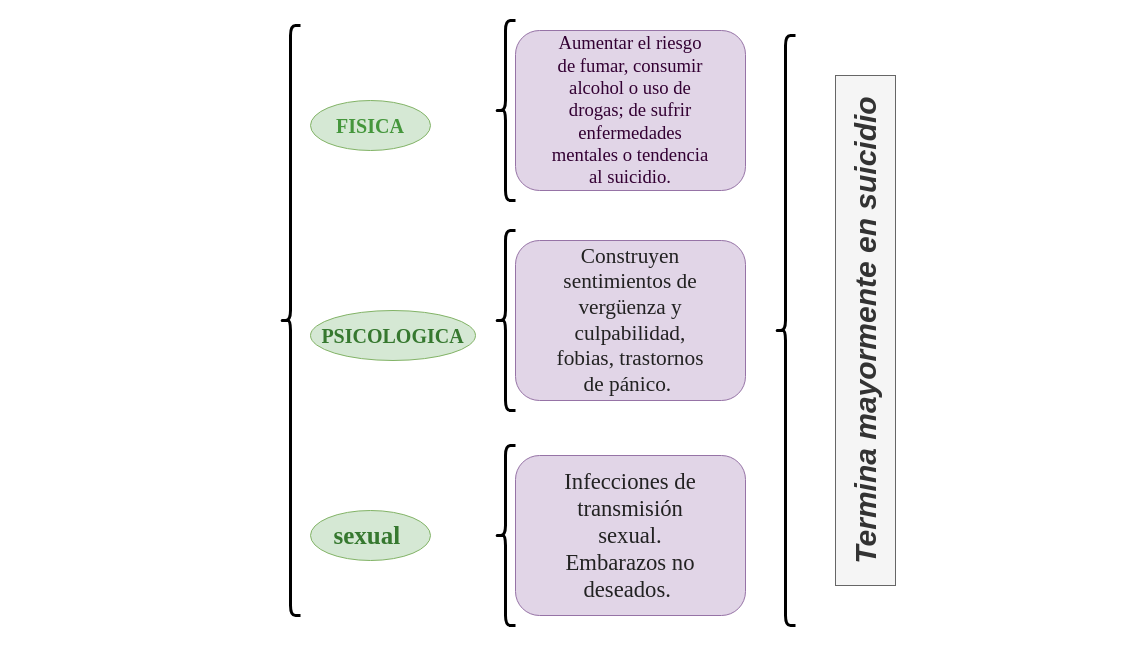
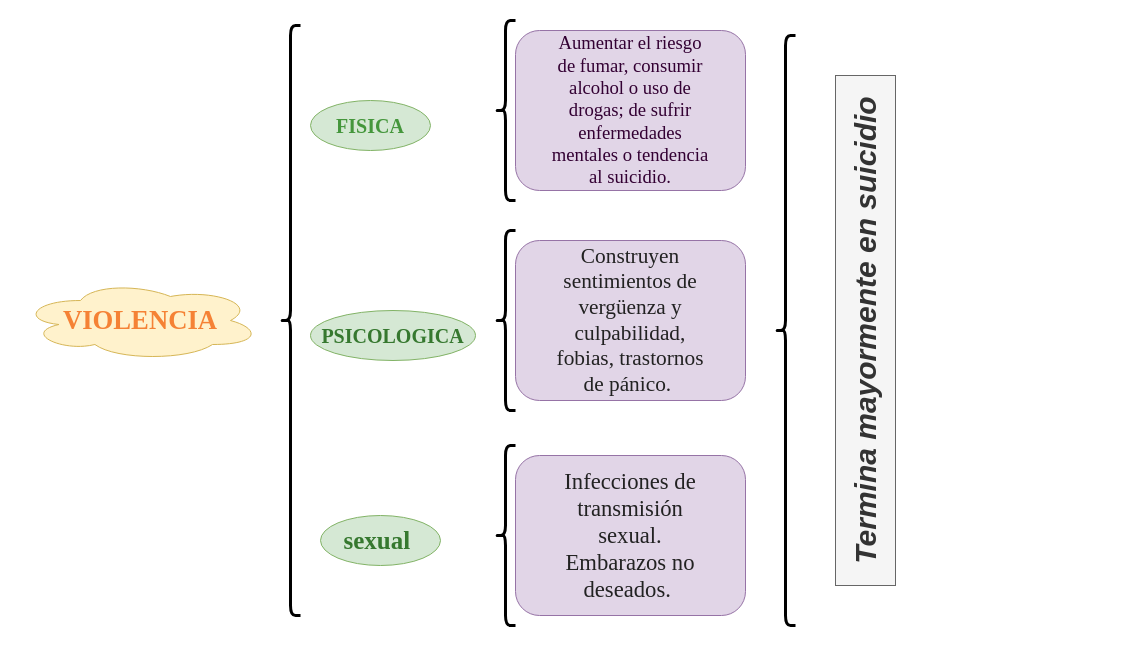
  <mxCell id="0" />
  <mxCell id="1" parent="0" />
+ <mxCell id="2" value="&lt;div&gt;&lt;span style=&quot;mso-spacerun:'yes';font-size:19.995pt;font-family:GlacialIndifference-Bold;color:rgb(245,130,53);font-weight:bold;&quot;&gt;VIOLENCIA&lt;/span&gt;&lt;/div&gt;" style="ellipse;shape=cloud;whiteSpace=wrap;html=1;fillColor=#fff2cc;strokeColor=#d6b656;" vertex="1" parent="1"><mxGeometry x="20" y="280" width="240" height="80" as="geometry" /></mxCell>
  <mxCell id="3" value="" style="shape=curlyBracket;whiteSpace=wrap;html=1;rounded=1;labelPosition=left;verticalLabelPosition=middle;align=right;verticalAlign=middle;strokeWidth=3;" vertex="1" parent="1"><mxGeometry x="280" y="25" width="20" height="590" as="geometry" /></mxCell>
  <mxCell id="4" value="&lt;div&gt;&lt;span style=&quot;font-size: 15pt; font-family: GlacialIndifference-Bold; font-weight: bold;&quot;&gt;&lt;font color=&quot;#44963b&quot;&gt;FISICA&lt;/font&gt;&lt;/span&gt;&lt;/div&gt;" style="ellipse;whiteSpace=wrap;html=1;fillColor=#d5e8d4;strokeColor=#82b366;" vertex="1" parent="1"><mxGeometry x="310" y="100" width="120" height="50" as="geometry" /></mxCell>
  <mxCell id="5" value="&lt;div&gt;&lt;span style=&quot;font-size: 15pt; font-family: GlacialIndifference-Bold; font-weight: bold;&quot;&gt;&lt;font color=&quot;#36782f&quot;&gt;PSICOLOGICA&lt;/font&gt;&lt;/span&gt;&lt;/div&gt;" style="ellipse;whiteSpace=wrap;html=1;fillColor=#d5e8d4;strokeColor=#82b366;" vertex="1" parent="1"><mxGeometry x="310" y="310" width="165" height="50" as="geometry" /></mxCell>
- <mxCell id="6" value="&lt;div&gt;&lt;span style=&quot;font-family: GlacialIndifference-Bold; font-weight: bold;&quot;&gt;&lt;font color=&quot;#36782f&quot; style=&quot;font-size: 25px;&quot;&gt;sexual&amp;nbsp;&lt;/font&gt;&lt;/span&gt;&lt;/div&gt;" style="ellipse;whiteSpace=wrap;html=1;fillColor=#d5e8d4;strokeColor=#82b366;" vertex="1" parent="1"><mxGeometry x="310" y="510" width="120" height="50" as="geometry" /></mxCell>
+ <mxCell id="6" value="&lt;div&gt;&lt;span style=&quot;font-family: GlacialIndifference-Bold; font-weight: bold;&quot;&gt;&lt;font color=&quot;#36782f&quot; style=&quot;font-size: 25px;&quot;&gt;sexual&amp;nbsp;&lt;/font&gt;&lt;/span&gt;&lt;/div&gt;" style="ellipse;whiteSpace=wrap;html=1;fillColor=#d5e8d4;strokeColor=#82b366;" vertex="1" parent="1"><mxGeometry x="320" y="515" width="120" height="50" as="geometry" /></mxCell>
  <mxCell id="7" value="" style="shape=curlyBracket;whiteSpace=wrap;html=1;rounded=1;labelPosition=left;verticalLabelPosition=middle;align=right;verticalAlign=middle;strokeWidth=3;" vertex="1" parent="1"><mxGeometry x="495" y="20" width="20" height="180" as="geometry" /></mxCell>
  <mxCell id="8" value="&lt;div&gt;&lt;span style=&quot;font-size: 13.995pt; font-family: GlacialIndifference;&quot;&gt;&lt;font color=&quot;#330033&quot;&gt;Aumentar el riesgo&lt;br&gt;&lt;/font&gt;&lt;/span&gt;&lt;/div&gt;&lt;div&gt;&lt;span style=&quot;font-size: 13.995pt; font-family: GlacialIndifference;&quot;&gt;&lt;font color=&quot;#330033&quot;&gt;de fumar, consumir&lt;br&gt;&lt;/font&gt;&lt;/span&gt;&lt;/div&gt;&lt;div&gt;&lt;span style=&quot;font-size: 13.995pt; font-family: GlacialIndifference;&quot;&gt;&lt;font color=&quot;#330033&quot;&gt;alcohol o uso de&lt;br&gt;&lt;/font&gt;&lt;/span&gt;&lt;/div&gt;&lt;div&gt;&lt;span style=&quot;font-size: 13.995pt; font-family: GlacialIndifference;&quot;&gt;&lt;font color=&quot;#330033&quot;&gt;drogas; de sufrir&lt;br&gt;&lt;/font&gt;&lt;/span&gt;&lt;/div&gt;&lt;div&gt;&lt;span style=&quot;font-size: 13.995pt; font-family: GlacialIndifference;&quot;&gt;&lt;font color=&quot;#330033&quot;&gt;enfermedades&lt;br&gt;&lt;/font&gt;&lt;/span&gt;&lt;/div&gt;&lt;div&gt;&lt;span style=&quot;font-size: 13.995pt; font-family: GlacialIndifference;&quot;&gt;&lt;font color=&quot;#330033&quot;&gt;mentales o tendencia&lt;br&gt;&lt;/font&gt;&lt;/span&gt;&lt;/div&gt;&lt;div&gt;&lt;span style=&quot;font-size: 13.995pt; font-family: GlacialIndifference;&quot;&gt;&lt;font color=&quot;#330033&quot;&gt;al suicidio.&lt;/font&gt;&lt;/span&gt;&lt;/div&gt;" style="rounded=1;whiteSpace=wrap;html=1;fillColor=#e1d5e7;strokeColor=#9673a6;" vertex="1" parent="1"><mxGeometry x="515" y="30" width="230" height="160" as="geometry" /></mxCell>
  <mxCell id="9" value="" style="shape=curlyBracket;whiteSpace=wrap;html=1;rounded=1;labelPosition=left;verticalLabelPosition=middle;align=right;verticalAlign=middle;strokeWidth=3;" vertex="1" parent="1"><mxGeometry x="495" y="230" width="20" height="180" as="geometry" /></mxCell>
  <mxCell id="10" value="&lt;div&gt;&lt;span style=&quot;mso-spacerun:'yes';font-size:15.998pt;font-family:GlacialIndifference;color:rgb(34,34,34);&quot;&gt;Construyen&lt;br/&gt;&lt;/span&gt;&lt;/div&gt;&lt;div&gt;&lt;span style=&quot;mso-spacerun:'yes';font-size:15.998pt;font-family:GlacialIndifference;color:rgb(34,34,34);&quot;&gt;sentimientos de&lt;br/&gt;&lt;/span&gt;&lt;/div&gt;&lt;div&gt;&lt;span style=&quot;mso-spacerun:'yes';font-size:15.998pt;font-family:GlacialIndifference;color:rgb(34,34,34);&quot;&gt;vergüenza y&lt;br/&gt;&lt;/span&gt;&lt;/div&gt;&lt;div&gt;&lt;span style=&quot;mso-spacerun:'yes';font-size:15.998pt;font-family:GlacialIndifference;color:rgb(34,34,34);&quot;&gt;culpabilidad,&lt;br/&gt;&lt;/span&gt;&lt;/div&gt;&lt;div&gt;&lt;span style=&quot;mso-spacerun:'yes';font-size:15.998pt;font-family:GlacialIndifference;color:rgb(34,34,34);&quot;&gt;fobias, trastornos&lt;br/&gt;&lt;/span&gt;&lt;/div&gt;&lt;div&gt;&lt;span style=&quot;mso-spacerun:'yes';font-size:15.998pt;font-family:GlacialIndifference;color:rgb(34,34,34);&quot;&gt;de pánico.&amp;nbsp;&lt;/span&gt;&lt;/div&gt;" style="rounded=1;whiteSpace=wrap;html=1;fillColor=#e1d5e7;strokeColor=#9673a6;" vertex="1" parent="1"><mxGeometry x="515" y="240" width="230" height="160" as="geometry" /></mxCell>
  <mxCell id="11" value="" style="shape=curlyBracket;whiteSpace=wrap;html=1;rounded=1;labelPosition=left;verticalLabelPosition=middle;align=right;verticalAlign=middle;strokeWidth=3;" vertex="1" parent="1"><mxGeometry x="495" y="445" width="20" height="180" as="geometry" /></mxCell>
  <mxCell id="12" value="&lt;div&gt;&lt;span style=&quot;mso-spacerun:'yes';font-size:16.995pt;font-family:GlacialIndifference;color:rgb(34,34,34);&quot;&gt;Infecciones de&lt;br/&gt;&lt;/span&gt;&lt;/div&gt;&lt;div&gt;&lt;span style=&quot;mso-spacerun:'yes';font-size:16.995pt;font-family:GlacialIndifference;color:rgb(34,34,34);&quot;&gt;transmisión&lt;br/&gt;&lt;/span&gt;&lt;/div&gt;&lt;div&gt;&lt;span style=&quot;mso-spacerun:'yes';font-size:16.995pt;font-family:GlacialIndifference;color:rgb(34,34,34);&quot;&gt;sexual.&lt;br/&gt;&lt;/span&gt;&lt;/div&gt;&lt;div&gt;&lt;span style=&quot;mso-spacerun:'yes';font-size:16.995pt;font-family:GlacialIndifference;color:rgb(34,34,34);&quot;&gt;Embarazos no&lt;br/&gt;&lt;/span&gt;&lt;/div&gt;&lt;div&gt;&lt;span style=&quot;mso-spacerun:'yes';font-size:16.995pt;font-family:GlacialIndifference;color:rgb(34,34,34);&quot;&gt;deseados.&amp;nbsp;&lt;/span&gt;&lt;/div&gt;" style="rounded=1;whiteSpace=wrap;html=1;fillColor=#e1d5e7;strokeColor=#9673a6;" vertex="1" parent="1"><mxGeometry x="515" y="455" width="230" height="160" as="geometry" /></mxCell>
  <mxCell id="13" value="" style="shape=curlyBracket;whiteSpace=wrap;html=1;rounded=1;labelPosition=left;verticalLabelPosition=middle;align=right;verticalAlign=middle;strokeWidth=3;" vertex="1" parent="1"><mxGeometry x="775" y="35" width="20" height="590" as="geometry" /></mxCell>
  <mxCell id="14" value="&lt;font face=&quot;Helvetica&quot; style=&quot;font-size: 30px;&quot;&gt;&lt;b&gt;&lt;i&gt;Termina mayormente en suicidio&lt;/i&gt;&lt;/b&gt;&lt;/font&gt;" style="rounded=0;whiteSpace=wrap;html=1;rotation=-90;fillColor=#f5f5f5;fontColor=#333333;strokeColor=#666666;" vertex="1" parent="1"><mxGeometry x="610" y="300" width="510" height="60" as="geometry" /></mxCell>
